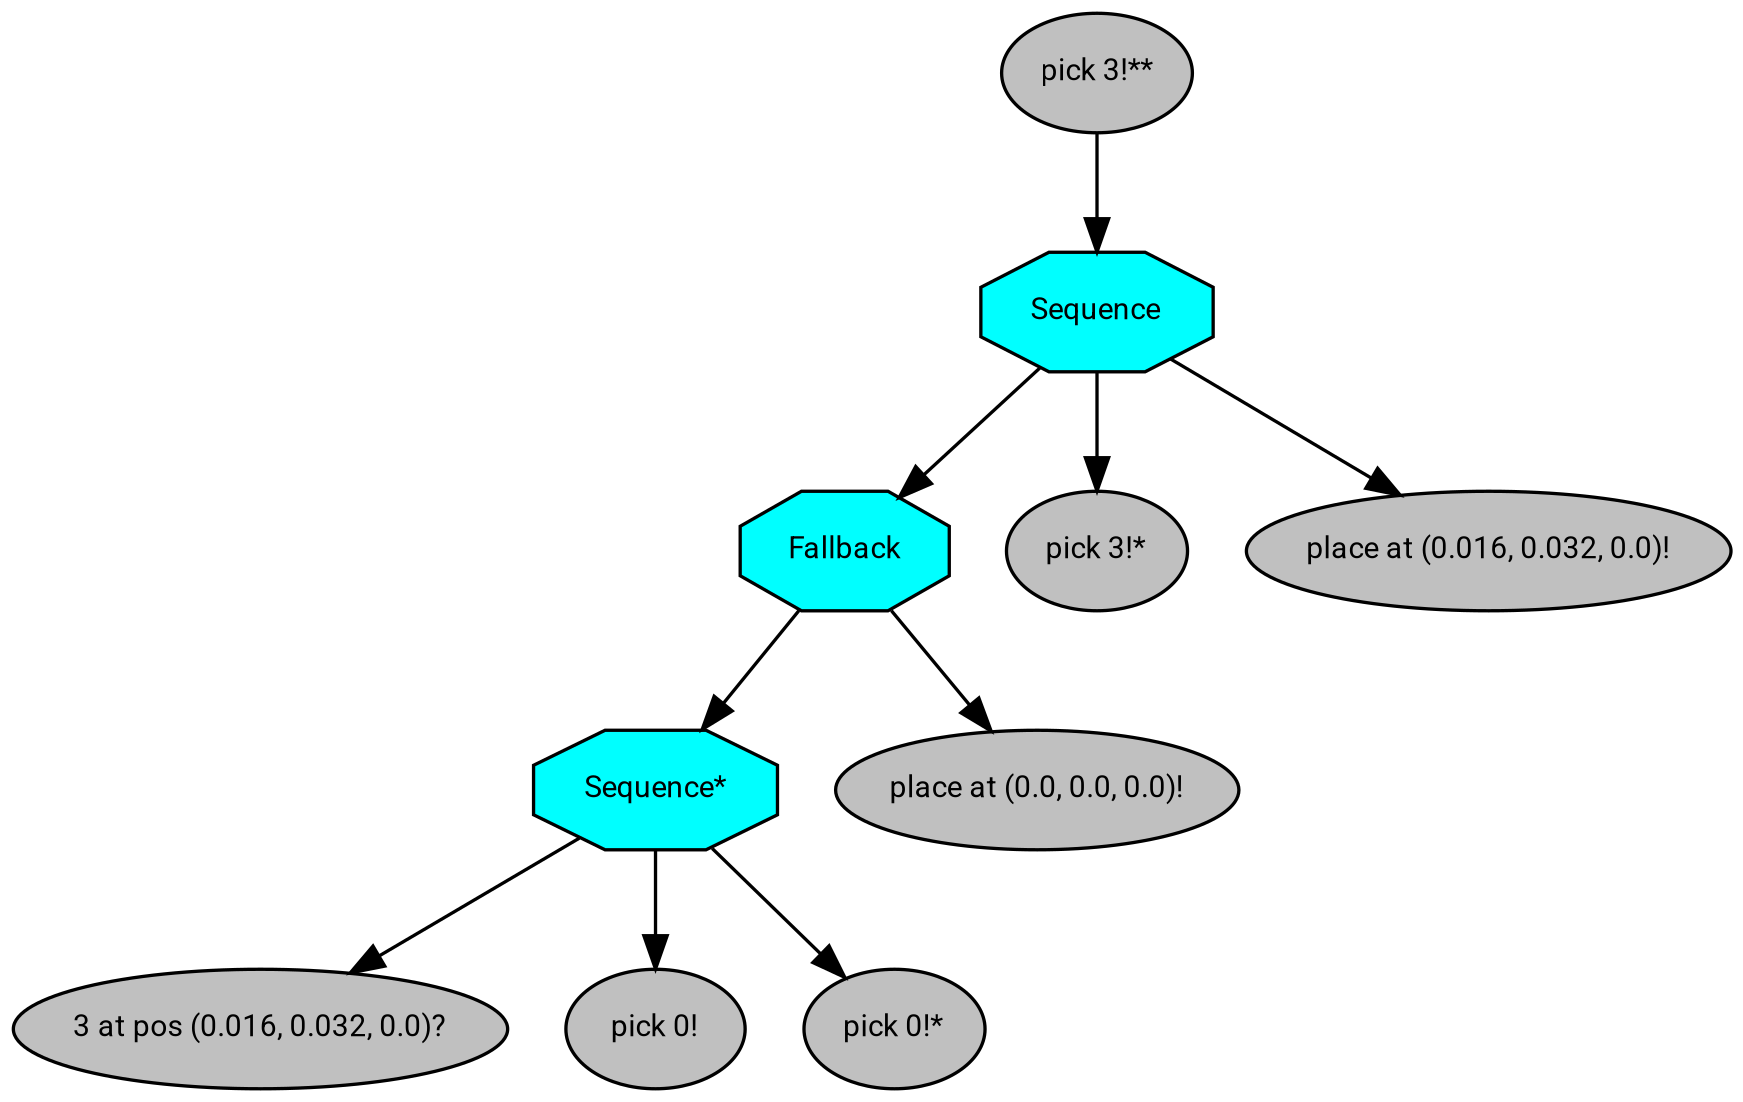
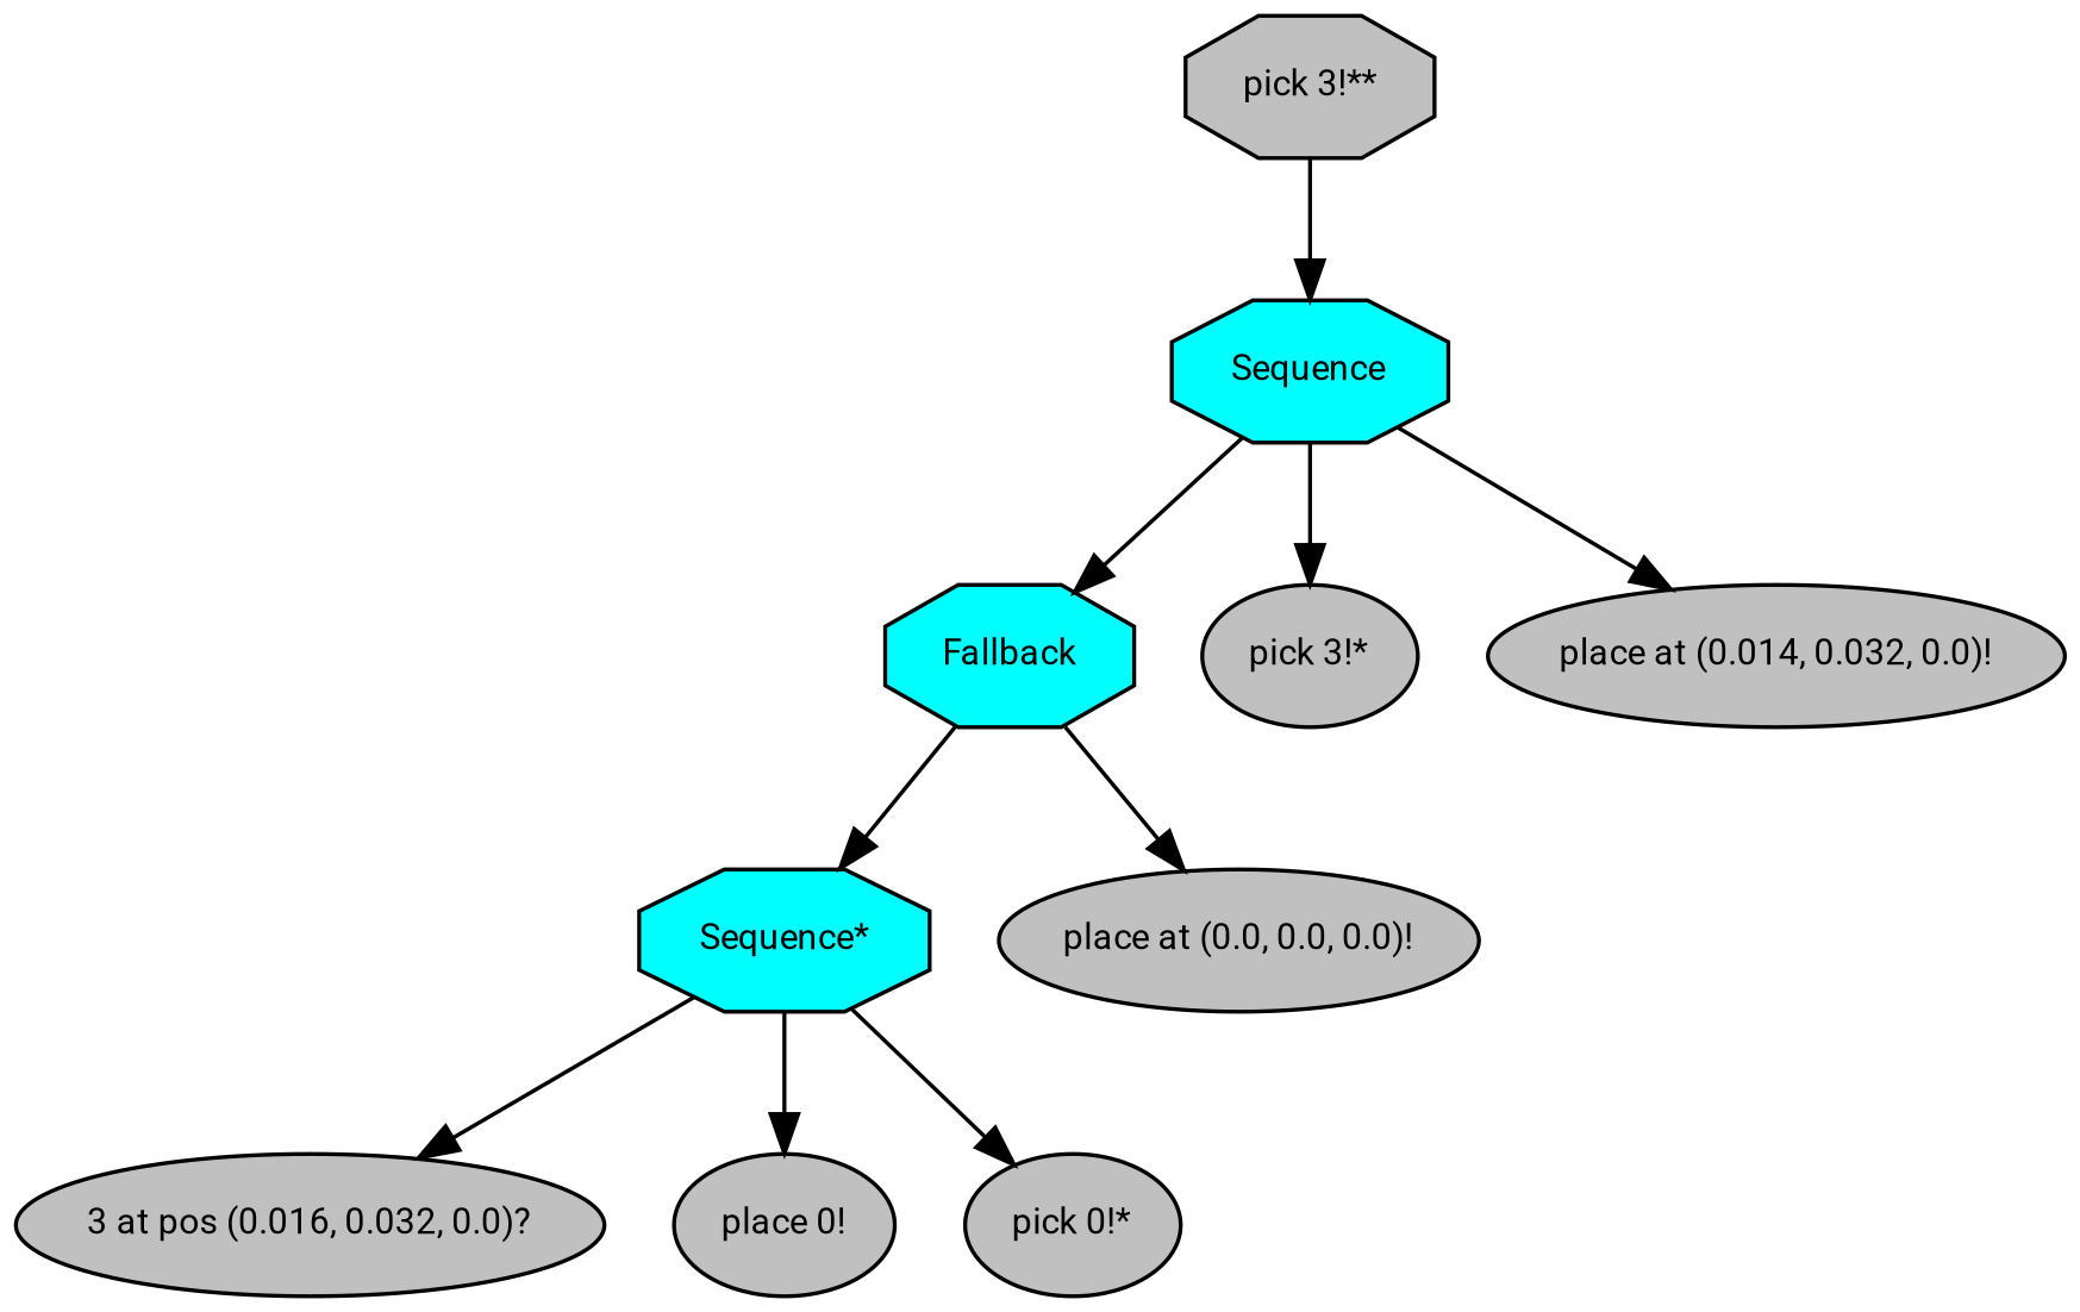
  digraph {
    fontname=Roboto
    ordering=out
    node [fillcolor=gray fontcolor=black fontname=Roboto fontsize=9 shape=ellipse style=filled]
    edge [fontname=Roboto]
    n1 [fillcolor=cyan label=Sequence shape=octagon]
    n2 [fillcolor=cyan label=Fallback shape=octagon]
    n3 [label="pick 3!*"]
-   n4 [label="place at (0.016, 0.032, 0.0)!"]
+   n4 [label="place at (0.014, 0.032, 0.0)!"]
    n5 [fillcolor=cyan label="Sequence*" shape=octagon]
    n6 [label="place at (0.0, 0.0, 0.0)!"]
-   n7 [label="pick 3!**"]
+   n7 [label="pick 3!**" shape=octagon]
    n8 [label="3 at pos (0.016, 0.032, 0.0)?"]
-   n9 [label="pick 0!"]
+   n9 [label="place 0!"]
    n10 [label="pick 0!*"]
    n1 -> n2
    n1 -> n3
    n1 -> n4
    n2 -> n5
    n2 -> n6
    n5 -> n8
    n5 -> n9
    n5 -> n10
    n7 -> n1
  }
